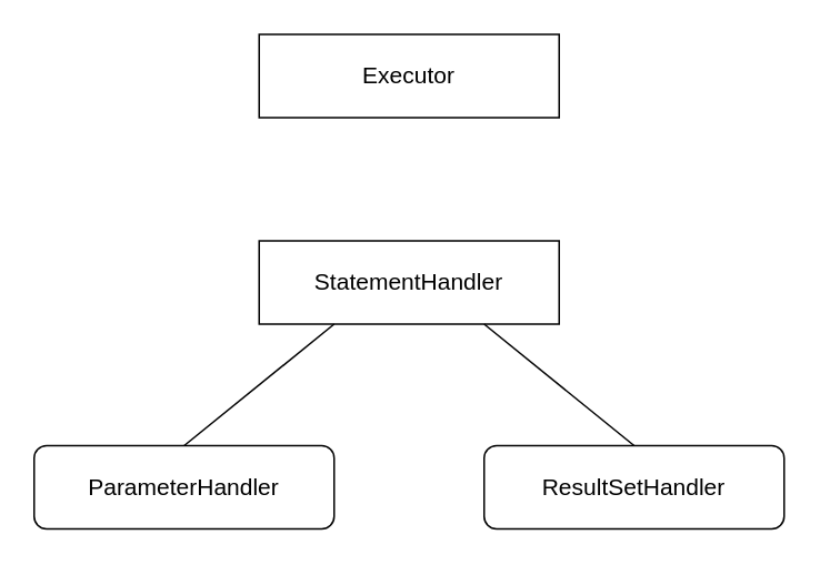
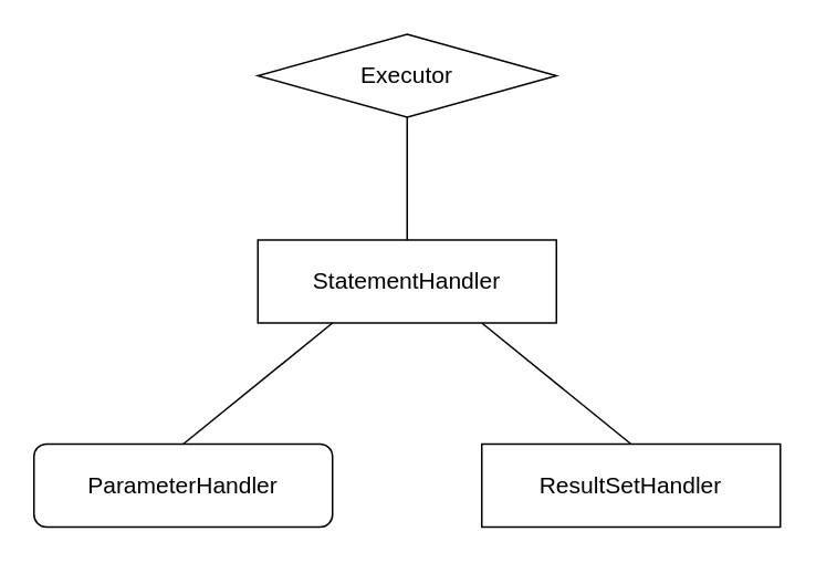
  <mxCell id="0" />
  <mxCell id="1" parent="0" />
- <mxCell id="2" value="Executor" style="rounded=0;whiteSpace=wrap;html=1;fontSize=14;" vertex="1" parent="1"><mxGeometry x="155" y="20" width="180" height="50" as="geometry" /></mxCell>
+ <mxCell id="2" value="Executor" style="rhombus;whiteSpace=wrap;html=1;fontSize=14;" vertex="1" parent="1"><mxGeometry x="155" y="20" width="180" height="50" as="geometry" /></mxCell>
  <mxCell id="3" value="StatementHandler" style="rounded=0;whiteSpace=wrap;html=1;fontSize=14;" vertex="1" parent="1"><mxGeometry x="155" y="144" width="180" height="50" as="geometry" /></mxCell>
  <mxCell id="4" value="ParameterHandler" style="whiteSpace=wrap;html=1;fontSize=14;rounded=1;" vertex="1" parent="1"><mxGeometry x="20" y="267" width="180" height="50" as="geometry" /></mxCell>
- <mxCell id="5" value="ResultSetHandler" style="whiteSpace=wrap;html=1;fontSize=14;rounded=1;" vertex="1" parent="1"><mxGeometry x="290" y="267" width="180" height="50" as="geometry" /></mxCell>
+ <mxCell id="5" value="ResultSetHandler" style="rounded=0;whiteSpace=wrap;html=1;fontSize=14;" vertex="1" parent="1"><mxGeometry x="290" y="267" width="180" height="50" as="geometry" /></mxCell>
+ <mxCell id="6" value="" style="endArrow=none;html=1;exitX=0.5;exitY=0;exitDx=0;exitDy=0;entryX=0.5;entryY=1;entryDx=0;entryDy=0;" edge="1" parent="1" source="3" target="2"><mxGeometry width="50" height="50" relative="1" as="geometry"><mxPoint x="190" y="120" as="sourcePoint" /><mxPoint x="240" y="70" as="targetPoint" /></mxGeometry></mxCell>
  <mxCell id="7" value="" style="endArrow=none;html=1;exitX=0.5;exitY=0;exitDx=0;exitDy=0;entryX=0.75;entryY=1;entryDx=0;entryDy=0;" edge="1" parent="1" source="5" target="3"><mxGeometry width="50" height="50" relative="1" as="geometry"><mxPoint x="254" y="294" as="sourcePoint" /><mxPoint x="254" y="220" as="targetPoint" /></mxGeometry></mxCell>
  <mxCell id="8" value="" style="endArrow=none;html=1;exitX=0.5;exitY=0;exitDx=0;exitDy=0;" edge="1" parent="1" source="4"><mxGeometry width="50" height="50" relative="1" as="geometry"><mxPoint x="200" y="268" as="sourcePoint" /><mxPoint x="200" y="194" as="targetPoint" /></mxGeometry></mxCell>
